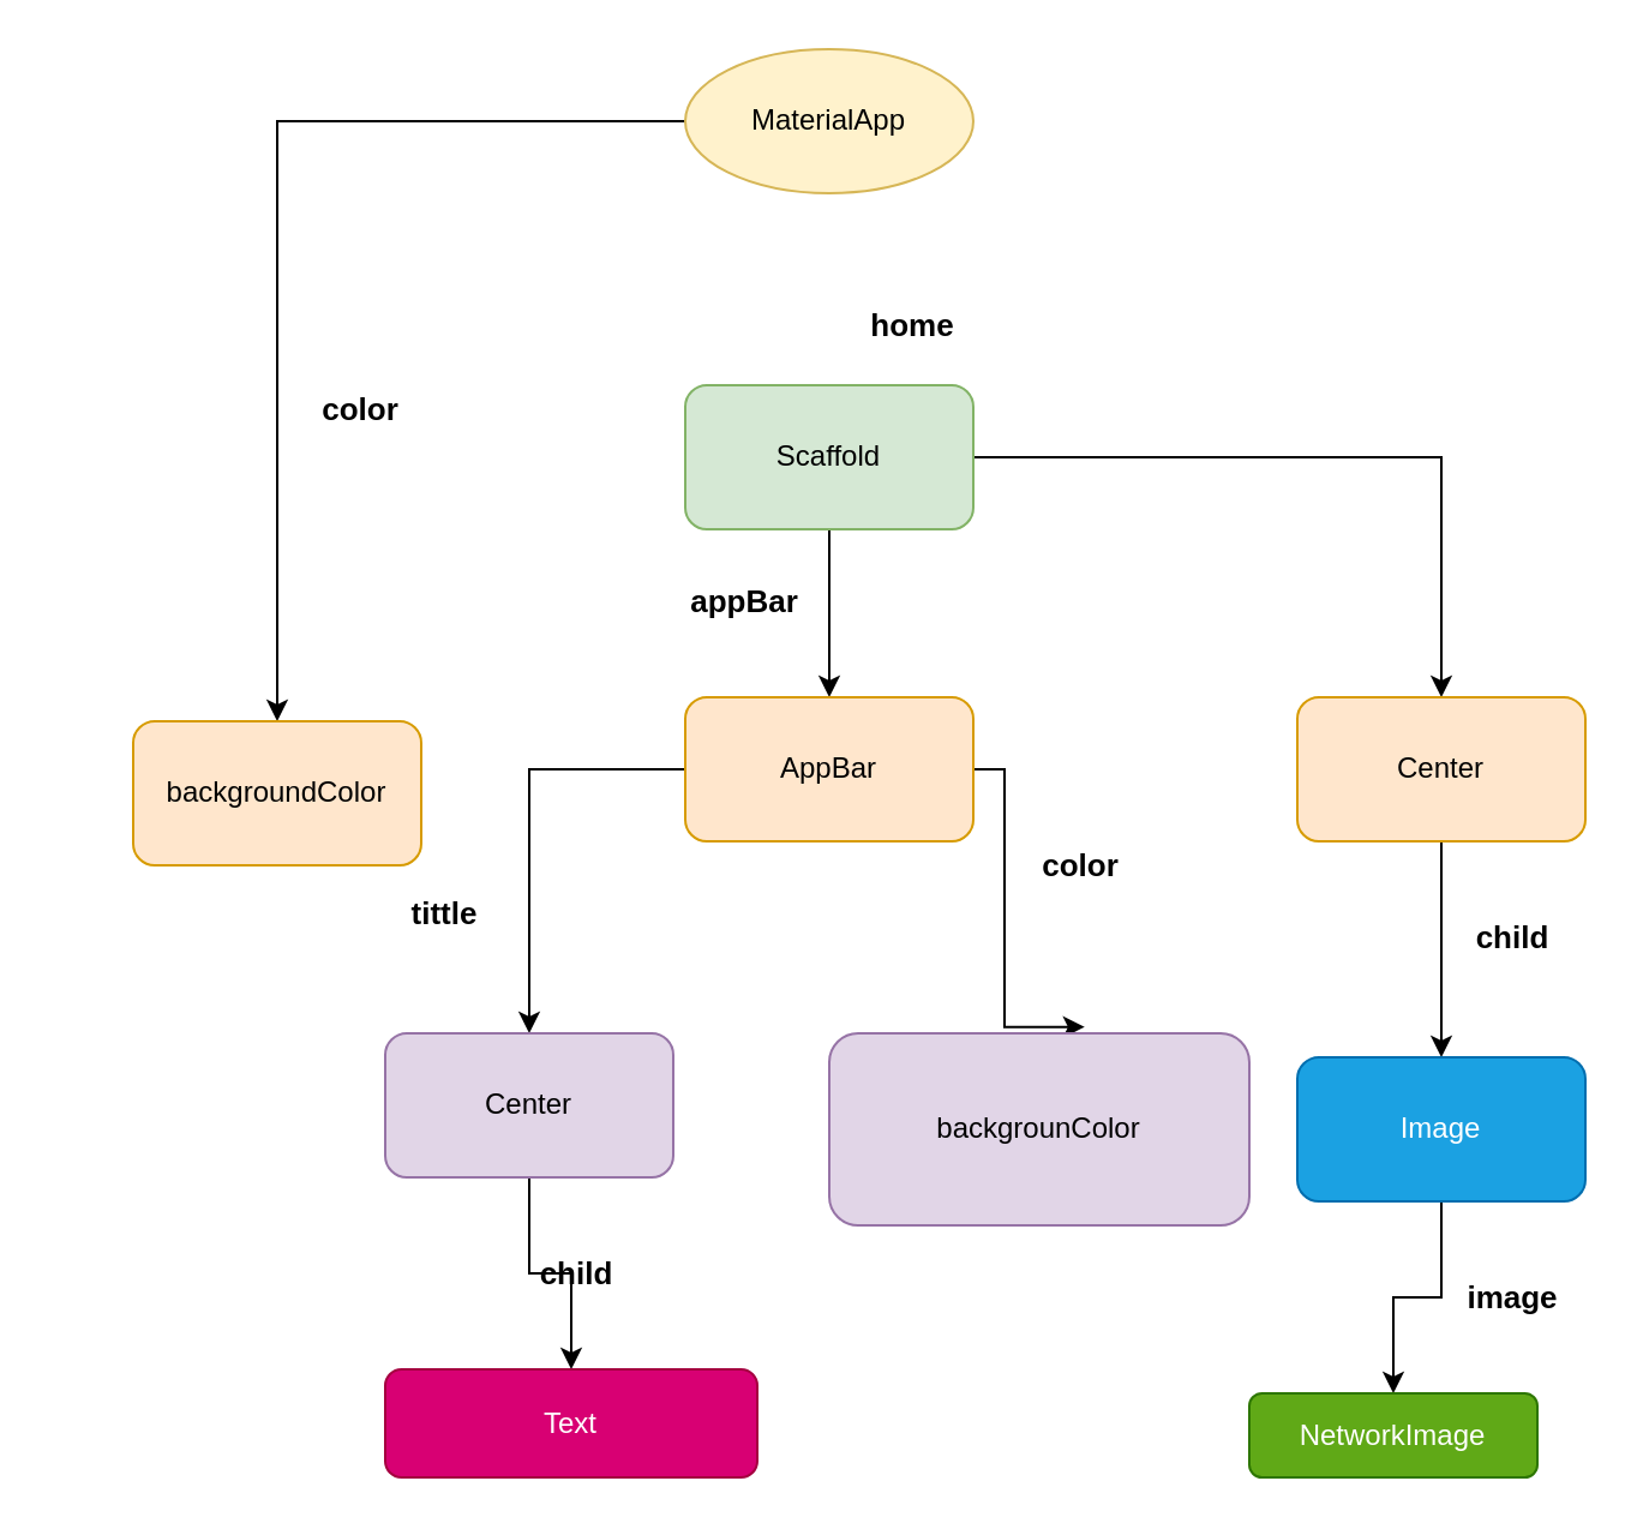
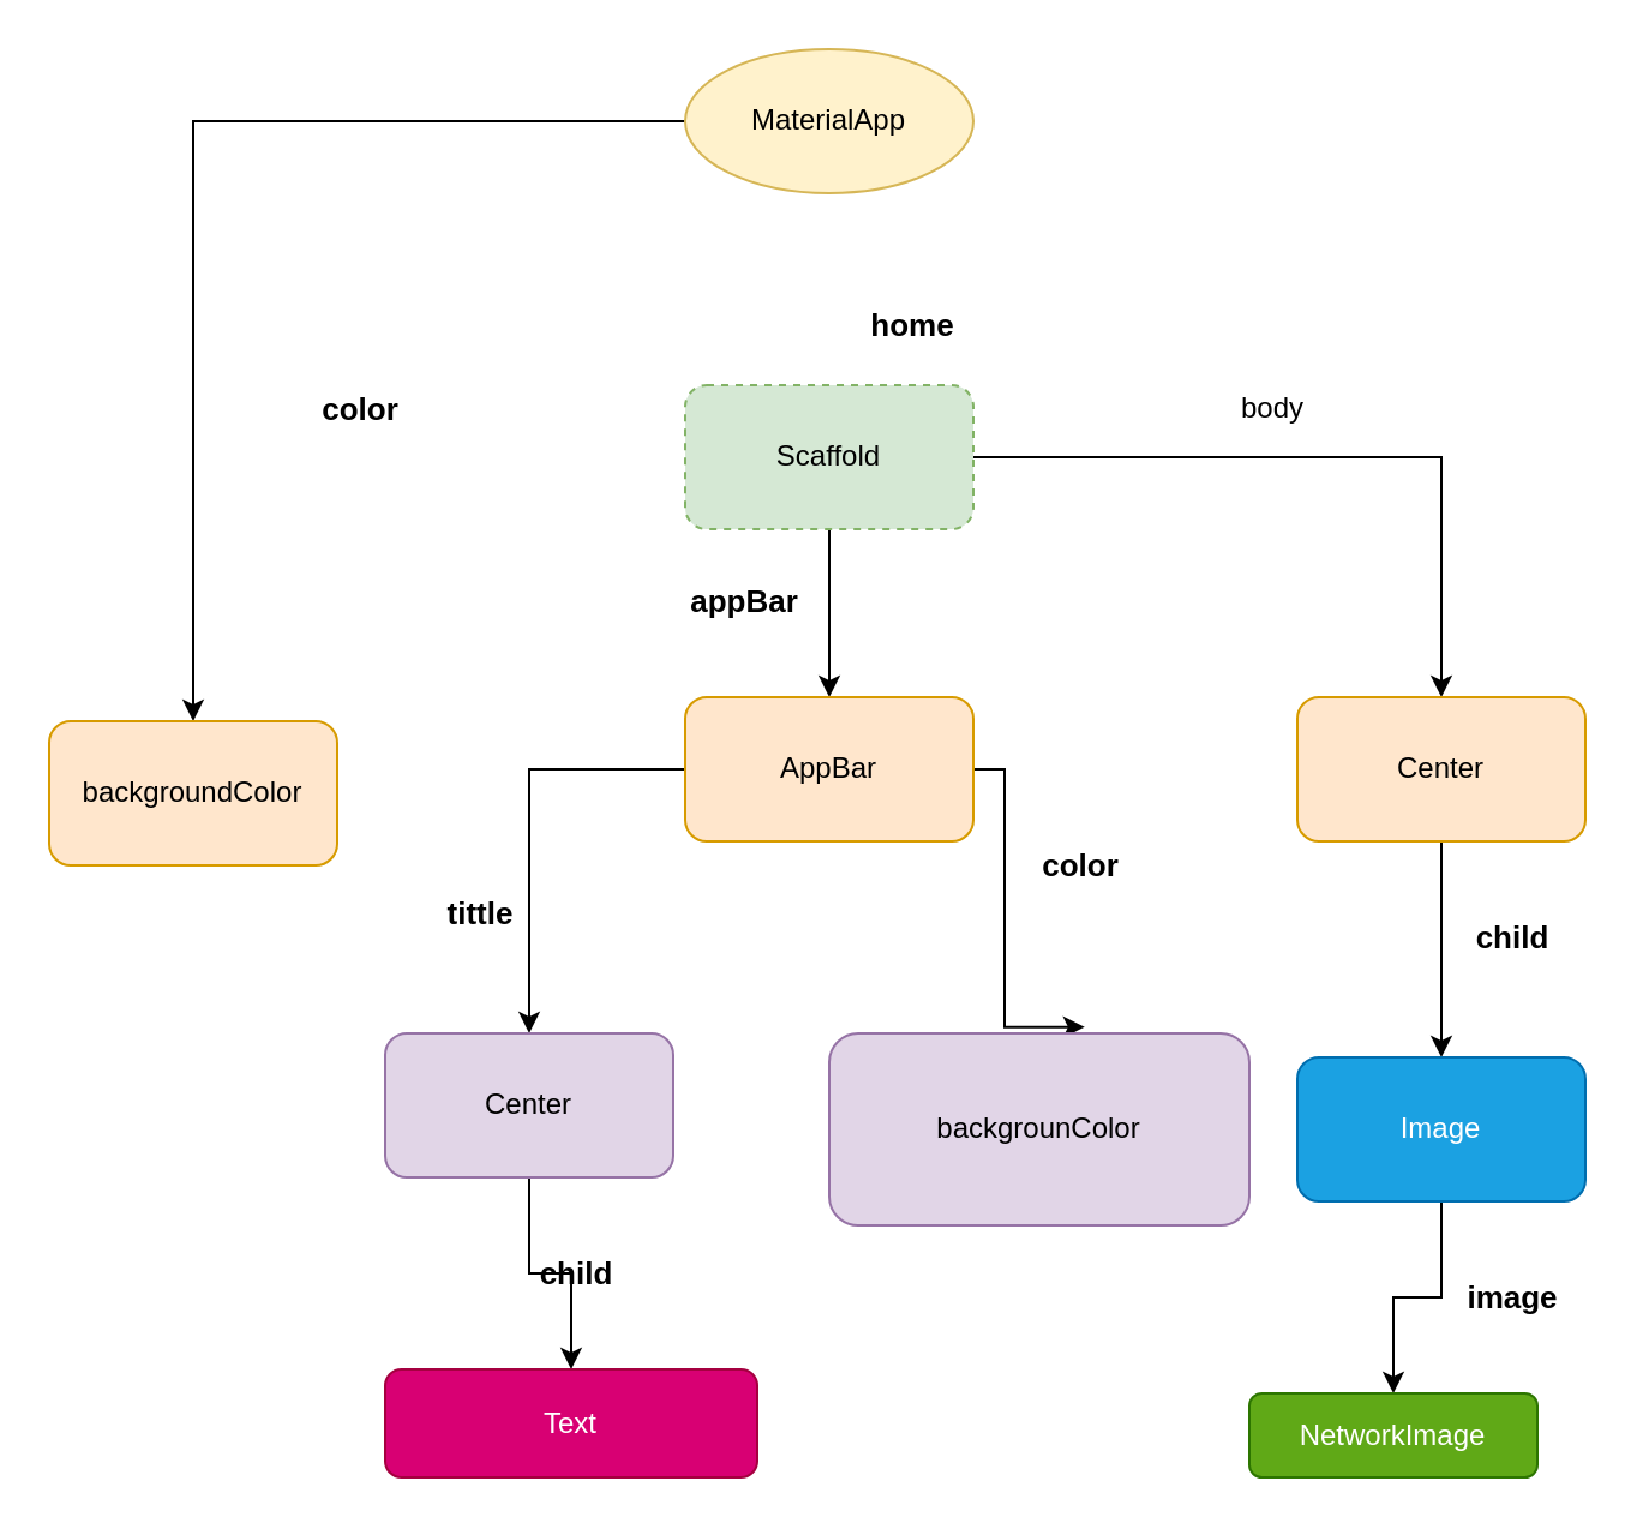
  <mxCell id="0" />
  <mxCell id="1" parent="0" />
  <mxCell id="2" value="" style="edgeStyle=orthogonalEdgeStyle;rounded=0;orthogonalLoop=1;jettySize=auto;html=1;" parent="1" source="3" target="7" edge="1"><mxGeometry relative="1" as="geometry" /></mxCell>
  <mxCell id="3" value="MaterialApp" style="ellipse;whiteSpace=wrap;html=1;fillColor=#fff2cc;strokeColor=#d6b656;" parent="1" vertex="1"><mxGeometry x="285" y="20" width="120" height="60" as="geometry" /></mxCell>
  <mxCell id="4" value="" style="edgeStyle=orthogonalEdgeStyle;rounded=0;orthogonalLoop=1;jettySize=auto;html=1;" parent="1" source="6" target="9" edge="1"><mxGeometry relative="1" as="geometry" /></mxCell>
  <mxCell id="5" value="" style="edgeStyle=orthogonalEdgeStyle;rounded=0;orthogonalLoop=1;jettySize=auto;html=1;" parent="1" source="6" target="12" edge="1"><mxGeometry relative="1" as="geometry" /></mxCell>
- <mxCell id="6" value="Scaffold" style="rounded=1;whiteSpace=wrap;html=1;fillColor=#d5e8d4;strokeColor=#82b366;" parent="1" vertex="1"><mxGeometry x="285" y="160" width="120" height="60" as="geometry" /></mxCell>
- <mxCell id="7" value="backgroundColor" style="rounded=1;whiteSpace=wrap;html=1;fillColor=#ffe6cc;strokeColor=#d79b00;" parent="1" vertex="1"><mxGeometry x="55" y="300" width="120" height="60" as="geometry" /></mxCell>
+ <mxCell id="6" value="Scaffold" style="rounded=1;whiteSpace=wrap;html=1;fillColor=#d5e8d4;strokeColor=#82b366;dashed=1;" parent="1" vertex="1"><mxGeometry x="285" y="160" width="120" height="60" as="geometry" /></mxCell>
+ <mxCell id="7" value="backgroundColor" style="rounded=1;whiteSpace=wrap;html=1;fillColor=#ffe6cc;strokeColor=#d79b00;" parent="1" vertex="1"><mxGeometry x="20" y="300" width="120" height="60" as="geometry" /></mxCell>
  <mxCell id="8" value="" style="edgeStyle=orthogonalEdgeStyle;rounded=0;orthogonalLoop=1;jettySize=auto;html=1;" parent="1" source="9" target="18" edge="1"><mxGeometry relative="1" as="geometry" /></mxCell>
  <mxCell id="9" value="Center" style="rounded=1;whiteSpace=wrap;html=1;fillColor=#ffe6cc;strokeColor=#d79b00;" parent="1" vertex="1"><mxGeometry x="540" y="290" width="120" height="60" as="geometry" /></mxCell>
  <mxCell id="10" value="" style="edgeStyle=orthogonalEdgeStyle;rounded=0;orthogonalLoop=1;jettySize=auto;html=1;" parent="1" source="12" target="15" edge="1"><mxGeometry relative="1" as="geometry" /></mxCell>
  <mxCell id="11" value="" style="edgeStyle=orthogonalEdgeStyle;rounded=0;orthogonalLoop=1;jettySize=auto;html=1;entryX=0.608;entryY=-0.033;entryDx=0;entryDy=0;entryPerimeter=0;" parent="1" source="12" target="13" edge="1"><mxGeometry relative="1" as="geometry"><Array as="points"><mxPoint x="418" y="320" /></Array></mxGeometry></mxCell>
  <mxCell id="12" value="AppBar" style="rounded=1;whiteSpace=wrap;html=1;fillColor=#ffe6cc;strokeColor=#d79b00;" parent="1" vertex="1"><mxGeometry x="285" y="290" width="120" height="60" as="geometry" /></mxCell>
  <mxCell id="13" value="backgrounColor" style="rounded=1;whiteSpace=wrap;html=1;fillColor=#e1d5e7;strokeColor=#9673a6;" parent="1" vertex="1"><mxGeometry x="345" y="430" width="175" height="80" as="geometry" /></mxCell>
  <mxCell id="14" value="" style="edgeStyle=orthogonalEdgeStyle;rounded=0;orthogonalLoop=1;jettySize=auto;html=1;" parent="1" source="15" target="16" edge="1"><mxGeometry relative="1" as="geometry" /></mxCell>
  <mxCell id="15" value="Center" style="rounded=1;whiteSpace=wrap;html=1;fillColor=#e1d5e7;strokeColor=#9673a6;" parent="1" vertex="1"><mxGeometry x="160" y="430" width="120" height="60" as="geometry" /></mxCell>
  <mxCell id="16" value="Text" style="rounded=1;whiteSpace=wrap;html=1;fillColor=#d80073;strokeColor=#A50040;fontColor=#ffffff;" parent="1" vertex="1"><mxGeometry x="160" y="570" width="155" height="45" as="geometry" /></mxCell>
  <mxCell id="17" value="" style="edgeStyle=orthogonalEdgeStyle;rounded=0;orthogonalLoop=1;jettySize=auto;html=1;" parent="1" source="18" target="19" edge="1"><mxGeometry relative="1" as="geometry" /></mxCell>
  <mxCell id="18" value="Image" style="rounded=1;whiteSpace=wrap;html=1;fillColor=#1ba1e2;strokeColor=#006EAF;fontColor=#ffffff;" parent="1" vertex="1"><mxGeometry x="540" y="440" width="120" height="60" as="geometry" /></mxCell>
  <mxCell id="19" value="NetworkImage" style="rounded=1;whiteSpace=wrap;html=1;fillColor=#60a917;strokeColor=#2D7600;fontColor=#ffffff;" parent="1" vertex="1"><mxGeometry x="520" y="580" width="120" height="35" as="geometry" /></mxCell>
  <mxCell id="20" value="appBar" style="text;html=1;strokeColor=none;fillColor=none;align=center;verticalAlign=middle;whiteSpace=wrap;rounded=0;fontSize=13;fontStyle=1" vertex="1" parent="1"><mxGeometry x="290" y="240" width="40" height="20" as="geometry" /></mxCell>
  <mxCell id="21" value="home" style="text;html=1;strokeColor=none;fillColor=none;align=center;verticalAlign=middle;whiteSpace=wrap;rounded=0;fontSize=13;fontStyle=1" vertex="1" parent="1"><mxGeometry x="360" y="125" width="40" height="20" as="geometry" /></mxCell>
+ <mxCell id="22" value="body" style="text;html=1;strokeColor=none;fillColor=none;align=center;verticalAlign=middle;whiteSpace=wrap;rounded=0;" vertex="1" parent="1"><mxGeometry x="510" y="160" width="40" height="20" as="geometry" /></mxCell>
  <mxCell id="23" value="child" style="text;html=1;strokeColor=none;fillColor=none;align=center;verticalAlign=middle;whiteSpace=wrap;rounded=0;fontSize=13;fontStyle=1" vertex="1" parent="1"><mxGeometry x="610" y="380" width="40" height="20" as="geometry" /></mxCell>
  <mxCell id="24" value="image" style="text;html=1;strokeColor=none;fillColor=none;align=center;verticalAlign=middle;whiteSpace=wrap;rounded=0;fontSize=13;fontStyle=1" vertex="1" parent="1"><mxGeometry x="610" y="530" width="40" height="20" as="geometry" /></mxCell>
- <mxCell id="25" value="tittle" style="text;html=1;strokeColor=none;fillColor=none;align=center;verticalAlign=middle;whiteSpace=wrap;rounded=0;fontSize=13;fontStyle=1" vertex="1" parent="1"><mxGeometry x="165" y="370" width="40" height="20" as="geometry" /></mxCell>
+ <mxCell id="25" value="tittle" style="text;html=1;strokeColor=none;fillColor=none;align=center;verticalAlign=middle;whiteSpace=wrap;rounded=0;fontSize=13;fontStyle=1" vertex="1" parent="1"><mxGeometry x="180" y="370" width="40" height="20" as="geometry" /></mxCell>
  <mxCell id="26" value="child" style="text;html=1;strokeColor=none;fillColor=none;align=center;verticalAlign=middle;whiteSpace=wrap;rounded=0;fontSize=13;fontStyle=1" vertex="1" parent="1"><mxGeometry x="220" y="520" width="40" height="20" as="geometry" /></mxCell>
  <mxCell id="27" value="color" style="text;html=1;strokeColor=none;fillColor=none;align=center;verticalAlign=middle;whiteSpace=wrap;rounded=0;fontSize=13;fontStyle=1" vertex="1" parent="1"><mxGeometry x="130" y="160" width="40" height="20" as="geometry" /></mxCell>
  <mxCell id="28" value="color" style="text;html=1;strokeColor=none;fillColor=none;align=center;verticalAlign=middle;whiteSpace=wrap;rounded=0;fontSize=13;fontStyle=1" vertex="1" parent="1"><mxGeometry x="430" y="350" width="40" height="20" as="geometry" /></mxCell>
